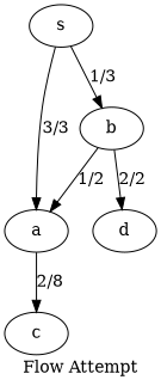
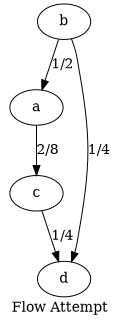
  digraph {
    label="Flow Attempt"
-   s
    a
    b
    c
    d
-   s -> a [label="3/3"]
-   s -> b [label="1/3"]
    a -> c [label="2/8"]
    b -> a [label="1/2"]
-   b -> d [label="2/2"]
+   b -> d [label="1/4"]
+   c -> d [label="1/4"]
  }
